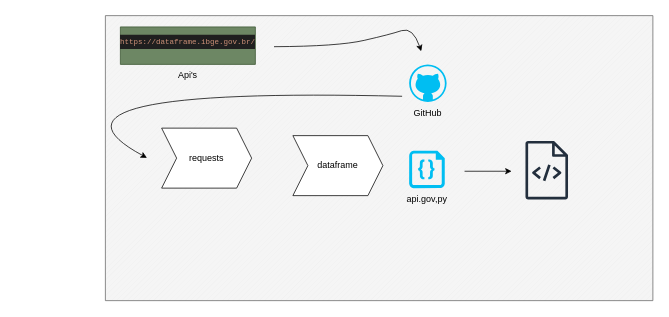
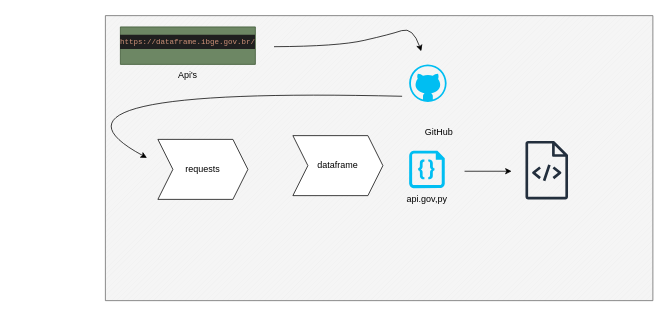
  <mxCell id="0" />
  <mxCell id="1" parent="0" />
  <mxCell id="2" value="" style="verticalLabelPosition=bottom;verticalAlign=top;html=1;shape=mxgraph.basic.patternFillRect;fillStyle=diag;step=5;fillStrokeWidth=0.2;fillStrokeColor=#dddddd;fillColor=#f5f5f5;fontColor=#333333;strokeColor=#666666;" vertex="1" parent="1"><mxGeometry x="140" y="20" width="730" height="380" as="geometry" /></mxCell>
  <mxCell id="3" value="" style="verticalLabelPosition=bottom;verticalAlign=top;html=1;shape=mxgraph.basic.rect;fillColor2=none;strokeWidth=1;size=20;indent=5;fillColor=#6d8764;fontColor=#ffffff;strokeColor=#3A5431;" vertex="1" parent="1"><mxGeometry x="160" y="35" width="180" height="50" as="geometry" /></mxCell>
  <mxCell id="4" value="Api's" style="text;html=1;align=center;verticalAlign=middle;whiteSpace=wrap;rounded=0;" vertex="1" parent="1"><mxGeometry x="220" y="85" width="60" height="30" as="geometry" /></mxCell>
  <mxCell id="5" value="&lt;div style=&quot;color: rgb(204, 204, 204); background-color: rgb(31, 31, 31); font-family: Consolas, &amp;quot;Courier New&amp;quot;, monospace; font-weight: normal; font-size: 10px; line-height: 19px; white-space: pre;&quot;&gt;&lt;div style=&quot;font-size: 10px;&quot;&gt;&lt;span style=&quot;color: rgb(206, 145, 120); font-size: 10px;&quot;&gt;https://dataframe.ibge.gov.br/&lt;/span&gt;&lt;/div&gt;&lt;/div&gt;" style="text;html=1;align=center;verticalAlign=middle;whiteSpace=wrap;rounded=0;fontSize=10;" vertex="1" parent="1"><mxGeometry x="150" y="45" width="200" height="20" as="geometry" /></mxCell>
  <mxCell id="6" value="" style="verticalLabelPosition=bottom;html=1;verticalAlign=top;align=center;strokeColor=none;fillColor=#00BEF2;shape=mxgraph.azure.github_code;pointerEvents=1;" vertex="1" parent="1"><mxGeometry x="545" y="85" width="50" height="50" as="geometry" /></mxCell>
- <mxCell id="7" value="GitHub" style="text;html=1;align=center;verticalAlign=middle;whiteSpace=wrap;rounded=0;" vertex="1" parent="1"><mxGeometry x="540" y="135" width="60" height="30" as="geometry" /></mxCell>
+ <mxCell id="7" value="GitHub" style="text;html=1;align=center;verticalAlign=middle;whiteSpace=wrap;rounded=0;" vertex="1" parent="1"><mxGeometry x="555" y="160" width="60" height="30" as="geometry" /></mxCell>
  <mxCell id="8" value="" style="verticalLabelPosition=bottom;html=1;verticalAlign=top;align=center;strokeColor=none;fillColor=#00BEF2;shape=mxgraph.azure.code_file;pointerEvents=1;" vertex="1" parent="1"><mxGeometry x="545" y="200" width="47.5" height="50" as="geometry" /></mxCell>
  <mxCell id="9" value="api.gov,py" style="text;html=1;align=center;verticalAlign=middle;whiteSpace=wrap;rounded=0;" vertex="1" parent="1"><mxGeometry x="538.75" y="250" width="60" height="30" as="geometry" /></mxCell>
- <mxCell id="10" value="requests" style="shape=step;perimeter=stepPerimeter;whiteSpace=wrap;html=1;fixedSize=1;" vertex="1" parent="1"><mxGeometry x="215" y="170" width="120" height="80" as="geometry" /></mxCell>
+ <mxCell id="10" value="requests" style="shape=step;perimeter=stepPerimeter;whiteSpace=wrap;html=1;fixedSize=1;" vertex="1" parent="1"><mxGeometry x="210" y="185" width="120" height="80" as="geometry" /></mxCell>
  <mxCell id="11" value="dataframe" style="shape=step;perimeter=stepPerimeter;whiteSpace=wrap;html=1;fixedSize=1;" vertex="1" parent="1"><mxGeometry x="390" y="180" width="120" height="80" as="geometry" /></mxCell>
  <mxCell id="12" value="" style="curved=1;endArrow=classic;html=1;rounded=0;exitX=0.542;exitY=0.283;exitDx=0;exitDy=0;exitPerimeter=0;entryX=0.076;entryY=0.499;entryDx=0;entryDy=0;entryPerimeter=0;" edge="1" parent="1" source="2" target="2"><mxGeometry width="50" height="50" relative="1" as="geometry"><mxPoint x="530" y="185" as="sourcePoint" /><mxPoint x="290" y="155" as="targetPoint" /><Array as="points"><mxPoint x="20" y="115" /></Array></mxGeometry></mxCell>
  <mxCell id="13" value="" style="curved=1;endArrow=classic;html=1;rounded=0;exitX=0.308;exitY=0.109;exitDx=0;exitDy=0;exitPerimeter=0;entryX=0.577;entryY=0.125;entryDx=0;entryDy=0;entryPerimeter=0;" edge="1" parent="1" source="2" target="2"><mxGeometry width="50" height="50" relative="1" as="geometry"><mxPoint x="460" y="85" as="sourcePoint" /><mxPoint x="555" y="69" as="targetPoint" /><Array as="points"><mxPoint x="450" y="61" /><mxPoint x="520" y="45" /><mxPoint x="550" y="35" /></Array></mxGeometry></mxCell>
  <mxCell id="14" value="" style="sketch=0;outlineConnect=0;fontColor=#232F3E;gradientColor=none;fillColor=#232F3D;strokeColor=none;dashed=0;verticalLabelPosition=bottom;verticalAlign=top;align=center;html=1;fontSize=12;fontStyle=0;aspect=fixed;pointerEvents=1;shape=mxgraph.aws4.source_code;" vertex="1" parent="1"><mxGeometry x="700" y="187" width="57" height="78" as="geometry" /></mxCell>
  <mxCell id="15" value="" style="endArrow=classic;html=1;rounded=0;entryX=0.742;entryY=0.546;entryDx=0;entryDy=0;entryPerimeter=0;exitX=0.656;exitY=0.546;exitDx=0;exitDy=0;exitPerimeter=0;" edge="1" parent="1" source="2" target="2"><mxGeometry width="50" height="50" relative="1" as="geometry"><mxPoint x="620" y="237" as="sourcePoint" /><mxPoint x="670" y="187" as="targetPoint" /></mxGeometry></mxCell>
